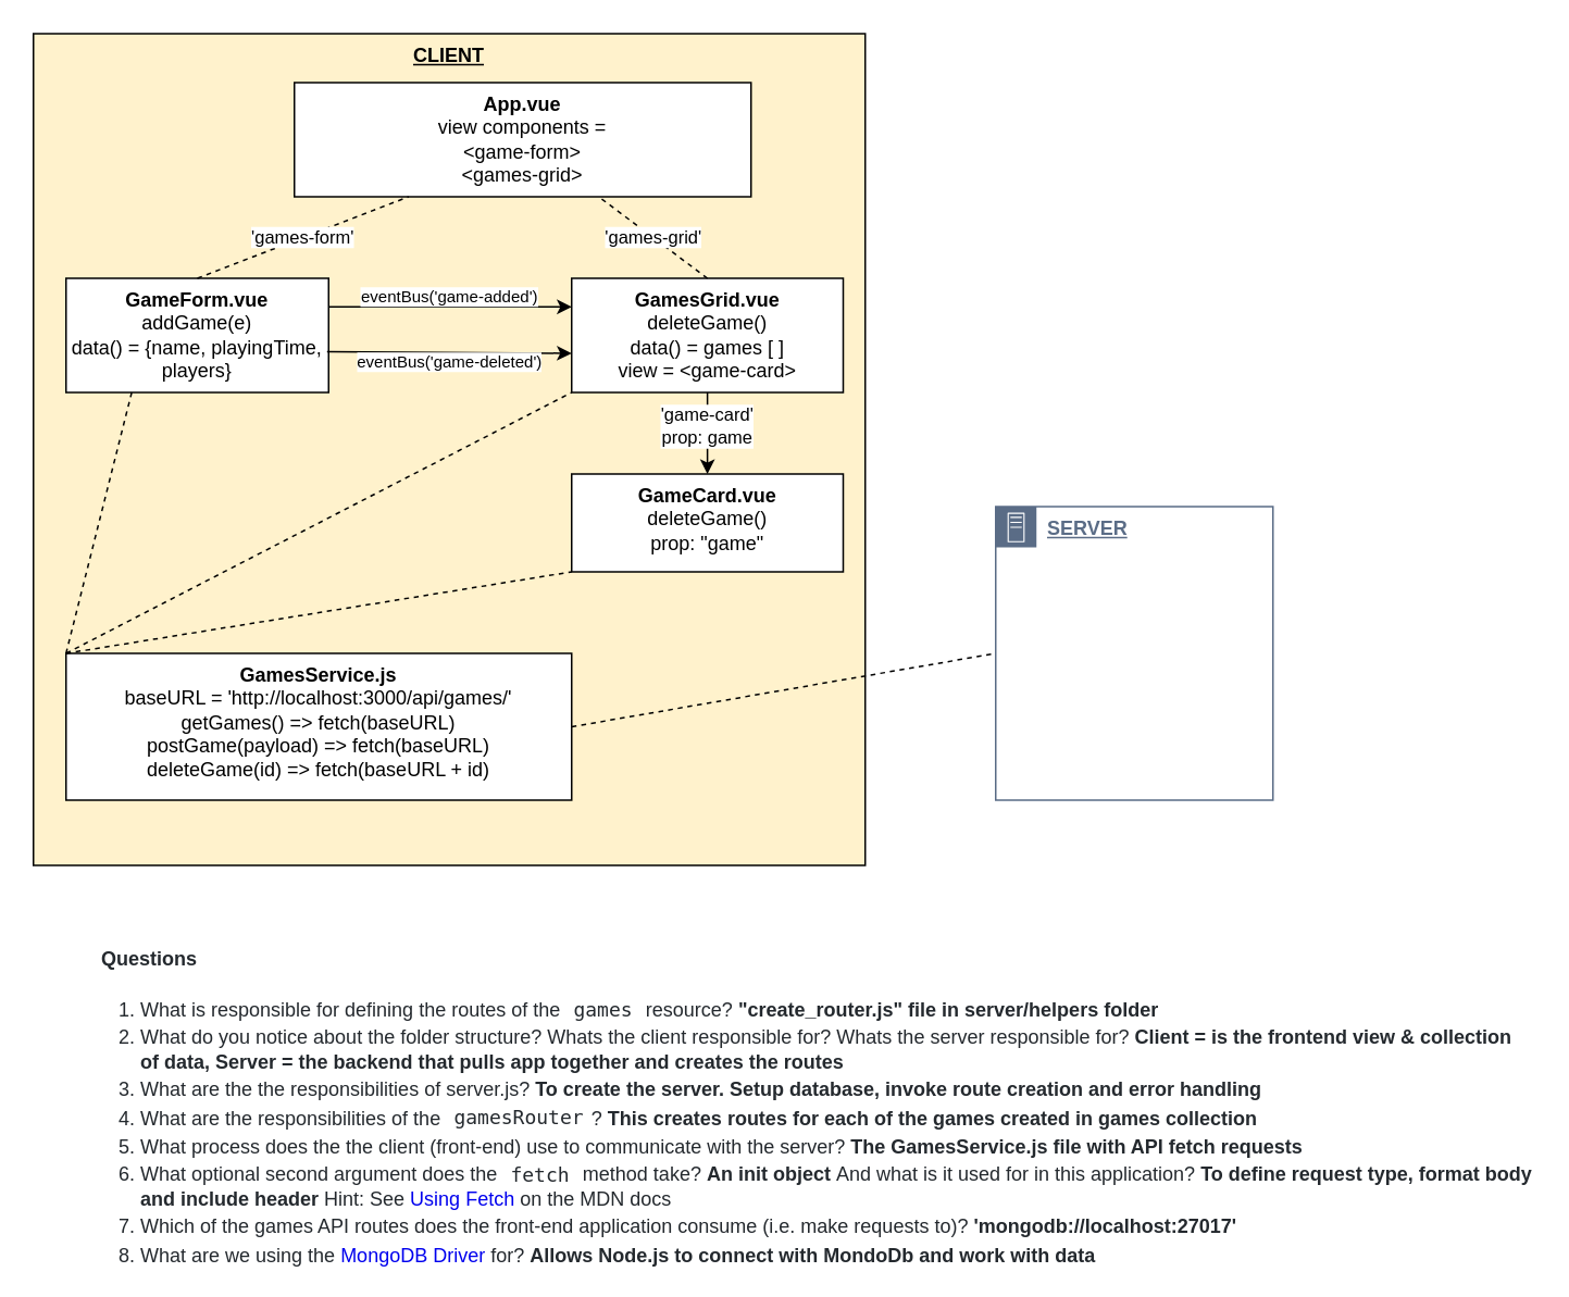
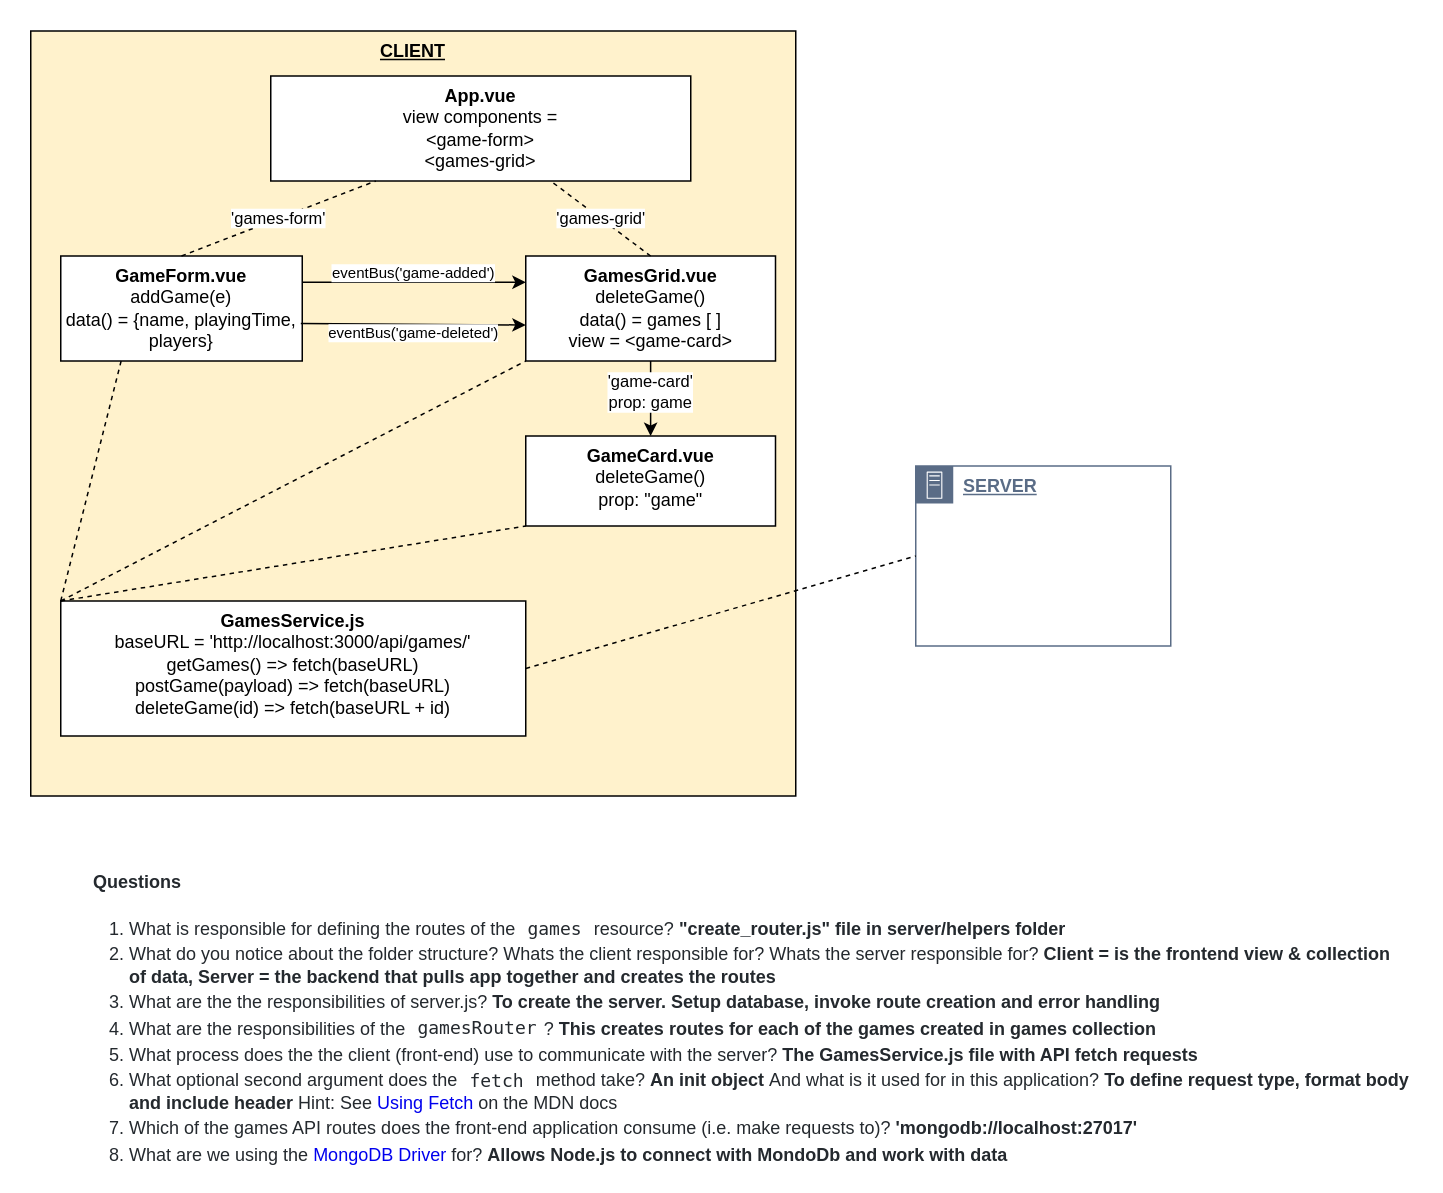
  <mxCell id="0" />
  <mxCell id="1" parent="0" />
  <mxCell id="2" value="CLIENT" style="rounded=0;whiteSpace=wrap;html=1;verticalAlign=top;fontStyle=5;fillColor=#fff2cc;" vertex="1" parent="1"><mxGeometry x="20" y="20" width="510" height="510" as="geometry" /></mxCell>
- <mxCell id="3" value="&lt;b&gt;&lt;u&gt;SERVER&lt;/u&gt;&lt;/b&gt;" style="points=[[0,0],[0.25,0],[0.5,0],[0.75,0],[1,0],[1,0.25],[1,0.5],[1,0.75],[1,1],[0.75,1],[0.5,1],[0.25,1],[0,1],[0,0.75],[0,0.5],[0,0.25]];outlineConnect=0;gradientColor=none;html=1;whiteSpace=wrap;fontSize=12;fontStyle=0;shape=mxgraph.aws4.group;grIcon=mxgraph.aws4.group_on_premise;strokeColor=#5A6C86;fillColor=#FFFFFF;verticalAlign=top;align=left;spacingLeft=30;fontColor=#5A6C86;dashed=0;" vertex="1" parent="1"><mxGeometry x="610" y="310" width="170" height="180" as="geometry" /></mxCell>
+ <mxCell id="3" value="&lt;b&gt;&lt;u&gt;SERVER&lt;/u&gt;&lt;/b&gt;" style="points=[[0,0],[0.25,0],[0.5,0],[0.75,0],[1,0],[1,0.25],[1,0.5],[1,0.75],[1,1],[0.75,1],[0.5,1],[0.25,1],[0,1],[0,0.75],[0,0.5],[0,0.25]];outlineConnect=0;gradientColor=none;html=1;whiteSpace=wrap;fontSize=12;fontStyle=0;shape=mxgraph.aws4.group;grIcon=mxgraph.aws4.group_on_premise;strokeColor=#5A6C86;fillColor=#FFFFFF;verticalAlign=top;align=left;spacingLeft=30;fontColor=#5A6C86;dashed=0;" vertex="1" parent="1"><mxGeometry x="610" y="310" width="170" height="120" as="geometry" /></mxCell>
  <mxCell id="4" value="&lt;h3 style=&quot;box-sizing: border-box ; margin-top: 24px ; margin-bottom: 16px ; font-size: 12px ; font-weight: 600 ; line-height: 1.25 ; color: rgb(36 , 41 , 46) ; font-style: normal ; letter-spacing: normal ; text-indent: 0px ; text-transform: none ; word-spacing: 0px ; background-color: rgb(255 , 255 , 255)&quot;&gt;Questions&lt;/h3&gt;&lt;ol style=&quot;box-sizing: border-box ; padding-left: 2em ; margin-top: 0px ; margin-bottom: 16px ; color: rgb(36 , 41 , 46) ; font-size: 12px ; letter-spacing: normal ; text-indent: 0px ; text-transform: none ; word-spacing: 0px ; background-color: rgb(255 , 255 , 255)&quot;&gt;&lt;li style=&quot;box-sizing: border-box ; font-size: 12px&quot;&gt;What is responsible for defining the routes of the&lt;span style=&quot;font-style: normal ; font-weight: 400 ; font-size: 12px&quot;&gt;&amp;nbsp;&lt;/span&gt;&lt;code style=&quot;font-style: normal ; font-weight: 400 ; box-sizing: border-box ; font-size: 12px ; padding: 0.2em 0.4em ; margin: 0px ; border-radius: 6px&quot;&gt;games&lt;/code&gt;&lt;span style=&quot;font-style: normal ; font-weight: 400 ; font-size: 12px&quot;&gt;&amp;nbsp;&lt;/span&gt;resource? &lt;b&gt;&quot;&lt;/b&gt;&lt;b&gt;create_router.js&quot;&amp;nbsp;file in server/helpers folder&lt;/b&gt;&lt;/li&gt;&lt;li style=&quot;font-style: normal ; box-sizing: border-box ; margin-top: 0.25em ; font-size: 12px&quot;&gt;&lt;span style=&quot;font-weight: 400&quot;&gt;What do you notice about the folder structure? Whats the client responsible for? Whats the server responsible for? &lt;/span&gt;&lt;b&gt;Client = is the frontend view &amp;amp; collection of data, Server = the backend that pulls app together and creates the routes&lt;/b&gt;&lt;/li&gt;&lt;li style=&quot;font-style: normal ; box-sizing: border-box ; margin-top: 0.25em ; font-size: 12px&quot;&gt;&lt;span style=&quot;font-weight: 400&quot;&gt;What are the the responsibilities of server.js? &lt;/span&gt;&lt;b&gt;To create the server. Setup database, invoke route creation and error handling&lt;/b&gt;&lt;/li&gt;&lt;li style=&quot;font-style: normal ; box-sizing: border-box ; margin-top: 0.25em ; font-size: 12px&quot;&gt;&lt;span style=&quot;font-weight: 400&quot;&gt;What are the responsibilities of the&lt;span style=&quot;font-size: 12px&quot;&gt;&amp;nbsp;&lt;/span&gt;&lt;code style=&quot;box-sizing: border-box ; font-size: 12px ; padding: 0.2em 0.4em ; margin: 0px ; border-radius: 6px&quot;&gt;gamesRouter&lt;/code&gt;? &lt;/span&gt;&lt;b&gt;This creates routes for each of the games created in games collection&lt;/b&gt;&lt;/li&gt;&lt;li style=&quot;font-style: normal ; box-sizing: border-box ; margin-top: 0.25em ; font-size: 12px&quot;&gt;&lt;span style=&quot;font-weight: 400&quot;&gt;What process does the the client (front-end) use to communicate with the server?&lt;/span&gt;&lt;b&gt; The GamesService.js file with API fetch requests&lt;/b&gt;&lt;/li&gt;&lt;li style=&quot;font-style: normal ; box-sizing: border-box ; margin-top: 0.25em ; font-size: 12px&quot;&gt;&lt;span style=&quot;font-weight: 400&quot;&gt;What optional second argument does the&lt;span style=&quot;font-size: 12px&quot;&gt;&amp;nbsp;&lt;/span&gt;&lt;code style=&quot;box-sizing: border-box ; font-size: 12px ; padding: 0.2em 0.4em ; margin: 0px ; border-radius: 6px&quot;&gt;fetch&lt;/code&gt;&lt;span style=&quot;font-size: 12px&quot;&gt;&amp;nbsp;&lt;/span&gt;method take? &lt;/span&gt;&lt;b&gt;An init object &lt;/b&gt;And what is it used for in this application? &lt;b&gt;To define request type, format body and include header&lt;/b&gt; Hint: See&lt;span style=&quot;font-weight: 400 ; font-size: 12px&quot;&gt;&amp;nbsp;&lt;/span&gt;&lt;a href=&quot;https://developer.mozilla.org/en-US/docs/Web/API/Fetch_API/Using_Fetch&quot; style=&quot;font-weight: 400 ; box-sizing: border-box ; text-decoration: none ; font-size: 12px&quot;&gt;Using Fetch&lt;/a&gt;&lt;span style=&quot;font-weight: 400 ; font-size: 12px&quot;&gt;&amp;nbsp;&lt;/span&gt;on the MDN docs&lt;/li&gt;&lt;li style=&quot;font-style: normal ; box-sizing: border-box ; margin-top: 0.25em ; font-size: 12px&quot;&gt;&lt;span style=&quot;font-weight: 400&quot;&gt;Which of the games API routes does the front-end application consume (i.e. make requests to)? &lt;/span&gt;&lt;b&gt;'mongodb://localhost:27017'&lt;/b&gt;&lt;/li&gt;&lt;li style=&quot;font-style: normal ; box-sizing: border-box ; margin-top: 0.25em ; font-size: 12px&quot;&gt;&lt;span style=&quot;font-weight: 400&quot;&gt;What are we using the&lt;span style=&quot;font-size: 12px&quot;&gt;&amp;nbsp;&lt;/span&gt;&lt;a href=&quot;http://mongodb.github.io/node-mongodb-native/&quot; style=&quot;box-sizing: border-box ; text-decoration: none ; font-size: 12px&quot;&gt;MongoDB Driver&lt;/a&gt;&lt;span style=&quot;font-size: 12px&quot;&gt;&amp;nbsp;&lt;/span&gt;for? &lt;/span&gt;&lt;b&gt;Allows Node.js to connect with MondoDb and work with data&lt;/b&gt;&lt;/li&gt;&lt;/ol&gt;" style="text;whiteSpace=wrap;html=1;fillColor=#FFFFFF;fontSize=12;" vertex="1" parent="1"><mxGeometry x="60" y="550" width="880" height="200" as="geometry" /></mxCell>
  <mxCell id="5" value="App.vue&lt;br&gt;&lt;span style=&quot;font-weight: normal&quot;&gt;view components = &lt;br&gt;&amp;lt;game-form&amp;gt;&lt;br&gt;&lt;/span&gt;&lt;span style=&quot;font-weight: normal&quot;&gt;&amp;lt;games-grid&amp;gt;&lt;/span&gt;" style="rounded=0;whiteSpace=wrap;html=1;fillColor=#FFFFFF;verticalAlign=top;fontStyle=1;align=center;" vertex="1" parent="1"><mxGeometry x="180" y="50" width="280" height="70" as="geometry" /></mxCell>
  <mxCell id="6" value="GameForm.vue&lt;br&gt;&lt;span style=&quot;font-weight: 400&quot;&gt;addGame(e)&lt;br&gt;data() = {name, playingTime, players}&lt;br&gt;&lt;/span&gt;" style="rounded=0;whiteSpace=wrap;html=1;fillColor=#FFFFFF;verticalAlign=top;fontStyle=1;align=center;" vertex="1" parent="1"><mxGeometry x="40" y="170" width="161" height="70" as="geometry" /></mxCell>
  <mxCell id="7" value="GamesGrid.vue&lt;br&gt;&lt;span style=&quot;font-weight: normal&quot;&gt;deleteGame()&lt;br&gt;data() = games [ ]&lt;br&gt;view = &amp;lt;game-card&amp;gt;&lt;br&gt;&lt;/span&gt;" style="rounded=0;whiteSpace=wrap;html=1;fillColor=#FFFFFF;verticalAlign=top;fontStyle=1;align=center;" vertex="1" parent="1"><mxGeometry x="350" y="170" width="166.5" height="70" as="geometry" /></mxCell>
  <mxCell id="8" value="GameCard.vue&lt;br&gt;&lt;span style=&quot;font-weight: normal&quot;&gt;deleteGame()&lt;br&gt;&lt;/span&gt;&lt;span style=&quot;font-weight: 400&quot;&gt;prop: &quot;game&quot;&lt;/span&gt;&lt;span style=&quot;font-weight: normal&quot;&gt;&lt;br&gt;&lt;/span&gt;" style="rounded=0;whiteSpace=wrap;html=1;fillColor=#FFFFFF;verticalAlign=top;fontStyle=1;align=center;" vertex="1" parent="1"><mxGeometry x="350" y="290" width="166.5" height="60" as="geometry" /></mxCell>
  <mxCell id="9" value="'games-form'" style="endArrow=none;dashed=1;html=1;fontSize=11;entryX=0.25;entryY=1;entryDx=0;entryDy=0;exitX=0.5;exitY=0;exitDx=0;exitDy=0;" edge="1" parent="1" source="6" target="5"><mxGeometry width="50" height="50" relative="1" as="geometry"><mxPoint x="350" y="280" as="sourcePoint" /><mxPoint x="400" y="230" as="targetPoint" /></mxGeometry></mxCell>
  <mxCell id="10" value="'games-grid'" style="endArrow=none;dashed=1;html=1;fontSize=11;exitX=0.5;exitY=0;exitDx=0;exitDy=0;" edge="1" parent="1" source="7" target="5"><mxGeometry width="50" height="50" relative="1" as="geometry"><mxPoint x="350" y="280" as="sourcePoint" /><mxPoint x="400" y="230" as="targetPoint" /></mxGeometry></mxCell>
  <mxCell id="11" value="eventBus('game-deleted')" style="endArrow=classic;html=1;fontSize=10;exitX=0.994;exitY=0.643;exitDx=0;exitDy=0;entryX=0;entryY=0.657;entryDx=0;entryDy=0;exitPerimeter=0;entryPerimeter=0;" edge="1" parent="1" source="6" target="7"><mxGeometry x="-0.003" y="-6" width="50" height="50" relative="1" as="geometry"><mxPoint x="350" y="280" as="sourcePoint" /><mxPoint x="400" y="230" as="targetPoint" /><mxPoint as="offset" /></mxGeometry></mxCell>
  <mxCell id="12" value="eventBus('game-added')" style="endArrow=classic;html=1;fontSize=10;exitX=1;exitY=0.25;exitDx=0;exitDy=0;entryX=0;entryY=0.25;entryDx=0;entryDy=0;" edge="1" parent="1" source="6" target="7"><mxGeometry x="-0.008" y="8" width="50" height="50" relative="1" as="geometry"><mxPoint x="327.25" y="221" as="sourcePoint" /><mxPoint x="265" y="270" as="targetPoint" /><mxPoint y="1" as="offset" /></mxGeometry></mxCell>
  <mxCell id="13" value="GamesService.js&lt;br&gt;&lt;span style=&quot;font-weight: normal&quot;&gt;baseURL = 'http://localhost:3000/api/games/'&lt;br&gt;getGames() =&amp;gt; fetch(baseURL)&lt;br&gt;postGame(payload) =&amp;gt; fetch(baseURL)&lt;br&gt;deleteGame(id) =&amp;gt; fetch(baseURL + id)&lt;br&gt;&lt;/span&gt;" style="rounded=0;whiteSpace=wrap;html=1;fillColor=#FFFFFF;verticalAlign=top;fontStyle=1;align=center;" vertex="1" parent="1"><mxGeometry x="40" y="400" width="310" height="90" as="geometry" /></mxCell>
  <mxCell id="14" value="" style="endArrow=none;dashed=1;html=1;fontSize=11;exitX=0;exitY=0;exitDx=0;exitDy=0;entryX=0.25;entryY=1;entryDx=0;entryDy=0;" edge="1" parent="1" source="13" target="6"><mxGeometry width="50" height="50" relative="1" as="geometry"><mxPoint x="350" y="280" as="sourcePoint" /><mxPoint x="400" y="230" as="targetPoint" /></mxGeometry></mxCell>
  <mxCell id="15" value="" style="endArrow=none;dashed=1;html=1;fontSize=11;entryX=0;entryY=1;entryDx=0;entryDy=0;exitX=0;exitY=0;exitDx=0;exitDy=0;" edge="1" parent="1" source="13" target="7"><mxGeometry width="50" height="50" relative="1" as="geometry"><mxPoint x="40" y="370" as="sourcePoint" /><mxPoint x="100.25" y="230" as="targetPoint" /></mxGeometry></mxCell>
  <mxCell id="16" value="" style="endArrow=none;dashed=1;html=1;fontSize=11;entryX=0;entryY=1;entryDx=0;entryDy=0;exitX=0;exitY=0;exitDx=0;exitDy=0;" edge="1" parent="1" source="13" target="8"><mxGeometry width="50" height="50" relative="1" as="geometry"><mxPoint x="40" y="370" as="sourcePoint" /><mxPoint x="110.25" y="240" as="targetPoint" /></mxGeometry></mxCell>
  <mxCell id="17" value="'game-card'&lt;br&gt;prop: game" style="endArrow=classic;html=1;fontSize=11;exitX=0.5;exitY=1;exitDx=0;exitDy=0;entryX=0.5;entryY=0;entryDx=0;entryDy=0;" edge="1" parent="1" source="7" target="8"><mxGeometry x="-0.143" width="50" height="50" relative="1" as="geometry"><mxPoint x="211" y="177.5" as="sourcePoint" /><mxPoint x="360" y="177.5" as="targetPoint" /><mxPoint as="offset" /></mxGeometry></mxCell>
  <mxCell id="18" value="" style="endArrow=none;dashed=1;html=1;fontSize=11;entryX=0;entryY=0.5;entryDx=0;entryDy=0;exitX=1;exitY=0.5;exitDx=0;exitDy=0;" edge="1" parent="1" source="13" target="3"><mxGeometry width="50" height="50" relative="1" as="geometry"><mxPoint x="50" y="410" as="sourcePoint" /><mxPoint x="360" y="360" as="targetPoint" /></mxGeometry></mxCell>
